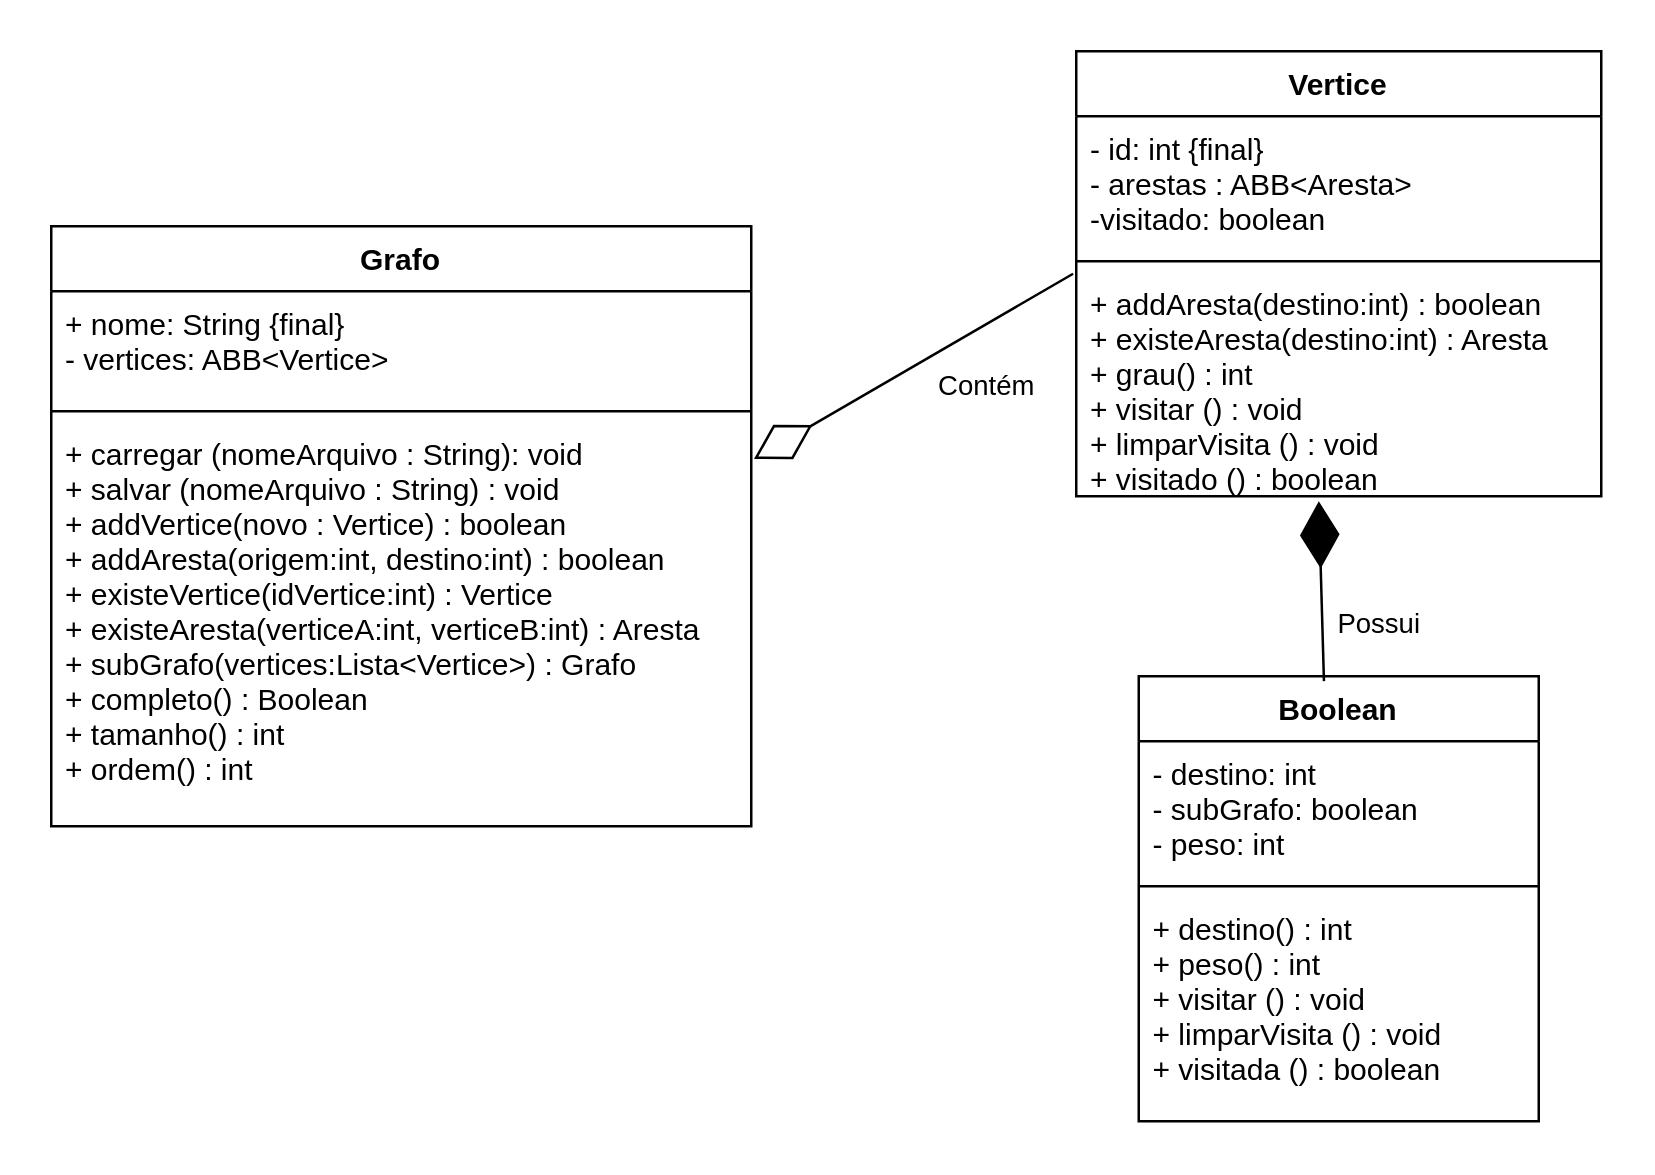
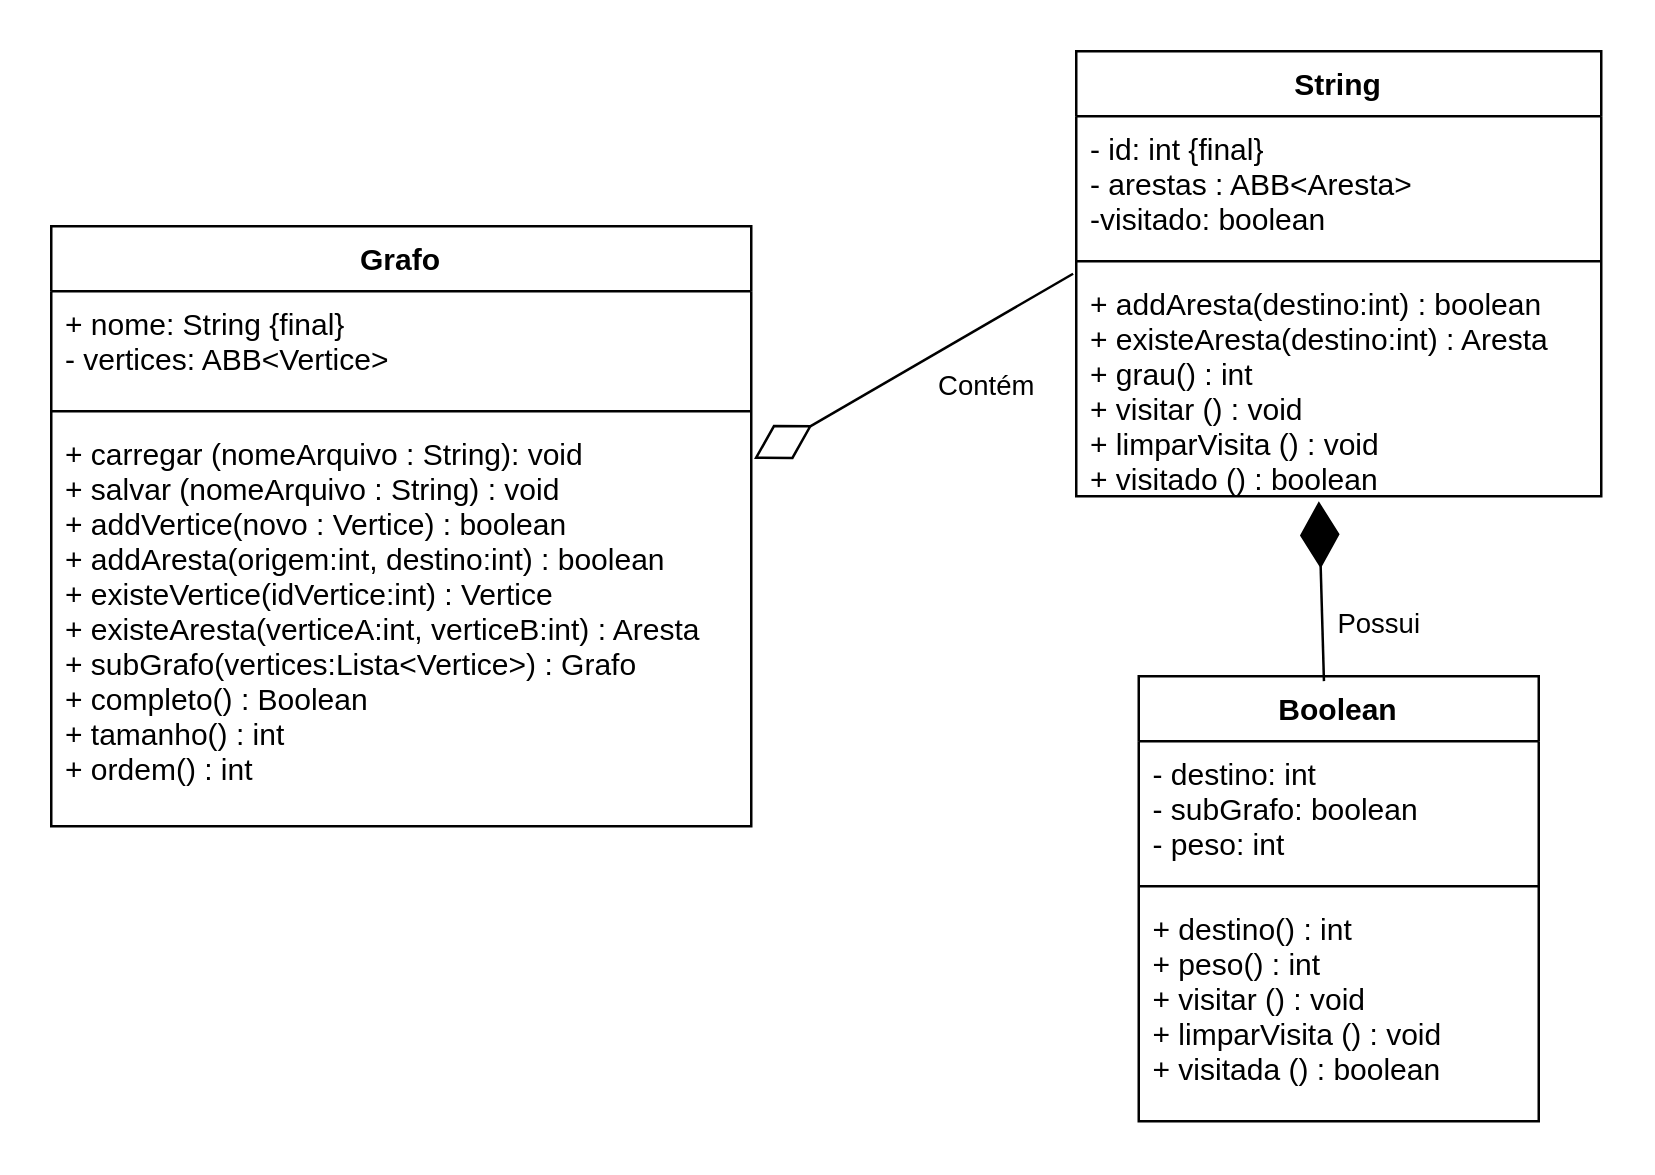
  <mxCell id="0" />
  <mxCell id="1" parent="0" />
  <mxCell id="2" value="" style="endArrow=diamondThin;endFill=0;endSize=24;html=1;rounded=0;exitX=-0.006;exitY=0.011;exitDx=0;exitDy=0;entryX=1.004;entryY=0.093;entryDx=0;entryDy=0;entryPerimeter=0;exitPerimeter=0;" edge="1" parent="1" source="15" target="7"><mxGeometry width="160" relative="1" as="geometry"><mxPoint x="540" y="90" as="sourcePoint" /><mxPoint x="360" y="101.96" as="targetPoint" /></mxGeometry></mxCell>
  <mxCell id="3" value="Contém" style="edgeLabel;html=1;align=center;verticalAlign=middle;resizable=0;points=[];" vertex="1" connectable="0" parent="2"><mxGeometry x="-0.206" y="2" relative="1" as="geometry"><mxPoint x="15" y="13" as="offset" /></mxGeometry></mxCell>
  <mxCell id="4" value="Grafo" style="swimlane;fontStyle=1;align=center;verticalAlign=top;childLayout=stackLayout;horizontal=1;startSize=26;horizontalStack=0;resizeParent=1;resizeParentMax=0;resizeLast=0;collapsible=1;marginBottom=0;" vertex="1" parent="1"><mxGeometry x="20" y="90" width="280" height="240" as="geometry" /></mxCell>
  <mxCell id="5" value="+ nome: String {final}&#10;- vertices: ABB&lt;Vertice&gt;" style="text;strokeColor=none;fillColor=none;align=left;verticalAlign=top;spacingLeft=4;spacingRight=4;overflow=hidden;rotatable=0;points=[[0,0.5],[1,0.5]];portConstraint=eastwest;" vertex="1" parent="4"><mxGeometry y="26" width="280" height="44" as="geometry" /></mxCell>
  <mxCell id="6" value="" style="line;strokeWidth=1;fillColor=none;align=left;verticalAlign=middle;spacingTop=-1;spacingLeft=3;spacingRight=3;rotatable=0;labelPosition=right;points=[];portConstraint=eastwest;strokeColor=inherit;" vertex="1" parent="4"><mxGeometry y="70" width="280" height="8" as="geometry" /></mxCell>
  <mxCell id="7" value="+ carregar (nomeArquivo : String): void&#10;+ salvar (nomeArquivo : String) : void&#10;+ addVertice(novo : Vertice) : boolean&#10;+ addAresta(origem:int, destino:int) : boolean&#10;+ existeVertice(idVertice:int) : Vertice&#10;+ existeAresta(verticeA:int, verticeB:int) : Aresta&#10;+ subGrafo(vertices:Lista&lt;Vertice&gt;) : Grafo&#10;+ completo() : Boolean&#10;+ tamanho() : int&#10;+ ordem() : int&#10;" style="text;strokeColor=none;fillColor=none;align=left;verticalAlign=top;spacingLeft=4;spacingRight=4;overflow=hidden;rotatable=0;points=[[0,0.5],[1,0.5]];portConstraint=eastwest;" vertex="1" parent="4"><mxGeometry y="78" width="280" height="162" as="geometry" /></mxCell>
  <mxCell id="8" value="Boolean" style="swimlane;fontStyle=1;align=center;verticalAlign=top;childLayout=stackLayout;horizontal=1;startSize=26;horizontalStack=0;resizeParent=1;resizeParentMax=0;resizeLast=0;collapsible=1;marginBottom=0;" vertex="1" parent="1"><mxGeometry x="455" y="270" width="160" height="178" as="geometry" /></mxCell>
  <mxCell id="9" value="- destino: int&#10;- subGrafo: boolean&#10;- peso: int" style="text;strokeColor=none;fillColor=none;align=left;verticalAlign=top;spacingLeft=4;spacingRight=4;overflow=hidden;rotatable=0;points=[[0,0.5],[1,0.5]];portConstraint=eastwest;" vertex="1" parent="8"><mxGeometry y="26" width="160" height="54" as="geometry" /></mxCell>
  <mxCell id="10" value="" style="line;strokeWidth=1;fillColor=none;align=left;verticalAlign=middle;spacingTop=-1;spacingLeft=3;spacingRight=3;rotatable=0;labelPosition=right;points=[];portConstraint=eastwest;strokeColor=inherit;" vertex="1" parent="8"><mxGeometry y="80" width="160" height="8" as="geometry" /></mxCell>
  <mxCell id="11" value="+ destino() : int&#10;+ peso() : int&#10;+ visitar () : void&#10;+ limparVisita () : void&#10;+ visitada () : boolean&#10;&#10;" style="text;strokeColor=none;fillColor=none;align=left;verticalAlign=top;spacingLeft=4;spacingRight=4;overflow=hidden;rotatable=0;points=[[0,0.5],[1,0.5]];portConstraint=eastwest;" vertex="1" parent="8"><mxGeometry y="88" width="160" height="90" as="geometry" /></mxCell>
- <mxCell id="12" value="Vertice" style="swimlane;fontStyle=1;align=center;verticalAlign=top;childLayout=stackLayout;horizontal=1;startSize=26;horizontalStack=0;resizeParent=1;resizeParentMax=0;resizeLast=0;collapsible=1;marginBottom=0;" vertex="1" parent="1"><mxGeometry x="430" y="20" width="210" height="178" as="geometry" /></mxCell>
+ <mxCell id="12" value="String" style="swimlane;fontStyle=1;align=center;verticalAlign=top;childLayout=stackLayout;horizontal=1;startSize=26;horizontalStack=0;resizeParent=1;resizeParentMax=0;resizeLast=0;collapsible=1;marginBottom=0;" vertex="1" parent="1"><mxGeometry x="430" y="20" width="210" height="178" as="geometry" /></mxCell>
  <mxCell id="13" value="- id: int {final}&#10;- arestas : ABB&lt;Aresta&gt;&#10;-visitado: boolean" style="text;strokeColor=none;fillColor=none;align=left;verticalAlign=top;spacingLeft=4;spacingRight=4;overflow=hidden;rotatable=0;points=[[0,0.5],[1,0.5]];portConstraint=eastwest;" vertex="1" parent="12"><mxGeometry y="26" width="210" height="54" as="geometry" /></mxCell>
  <mxCell id="14" value="" style="line;strokeWidth=1;fillColor=none;align=left;verticalAlign=middle;spacingTop=-1;spacingLeft=3;spacingRight=3;rotatable=0;labelPosition=right;points=[];portConstraint=eastwest;strokeColor=inherit;" vertex="1" parent="12"><mxGeometry y="80" width="210" height="8" as="geometry" /></mxCell>
  <mxCell id="15" value="+ addAresta(destino:int) : boolean&#10;+ existeAresta(destino:int) : Aresta&#10;+ grau() : int&#10;+ visitar () : void&#10;+ limparVisita () : void&#10;+ visitado () : boolean&#10;&#10;&#10;&#10;" style="text;strokeColor=none;fillColor=none;align=left;verticalAlign=top;spacingLeft=4;spacingRight=4;overflow=hidden;rotatable=0;points=[[0,0.5],[1,0.5]];portConstraint=eastwest;" vertex="1" parent="12"><mxGeometry y="88" width="210" height="90" as="geometry" /></mxCell>
  <mxCell id="16" value="" style="endArrow=diamondThin;endFill=1;endSize=24;html=1;rounded=0;entryX=0.462;entryY=1.022;entryDx=0;entryDy=0;entryPerimeter=0;exitX=0.463;exitY=0.011;exitDx=0;exitDy=0;exitPerimeter=0;" edge="1" parent="1" source="8" target="15"><mxGeometry width="160" relative="1" as="geometry"><mxPoint x="270" y="390" as="sourcePoint" /><mxPoint x="430" y="390" as="targetPoint" /></mxGeometry></mxCell>
  <mxCell id="17" value="Possui" style="edgeLabel;html=1;align=center;verticalAlign=middle;resizable=0;points=[];" vertex="1" connectable="0" parent="16"><mxGeometry x="-0.309" y="-3" relative="1" as="geometry"><mxPoint x="19" y="2" as="offset" /></mxGeometry></mxCell>
